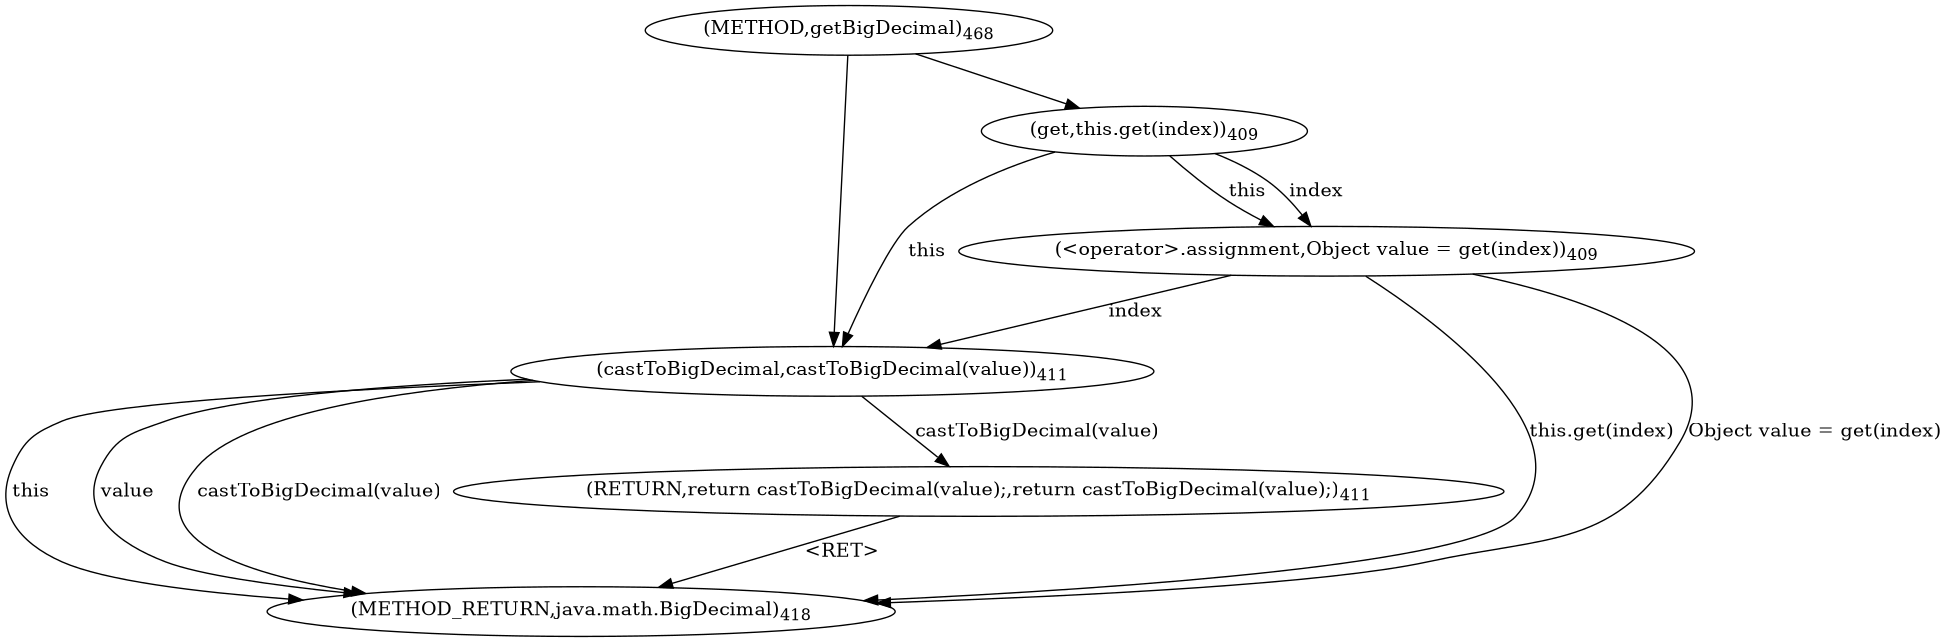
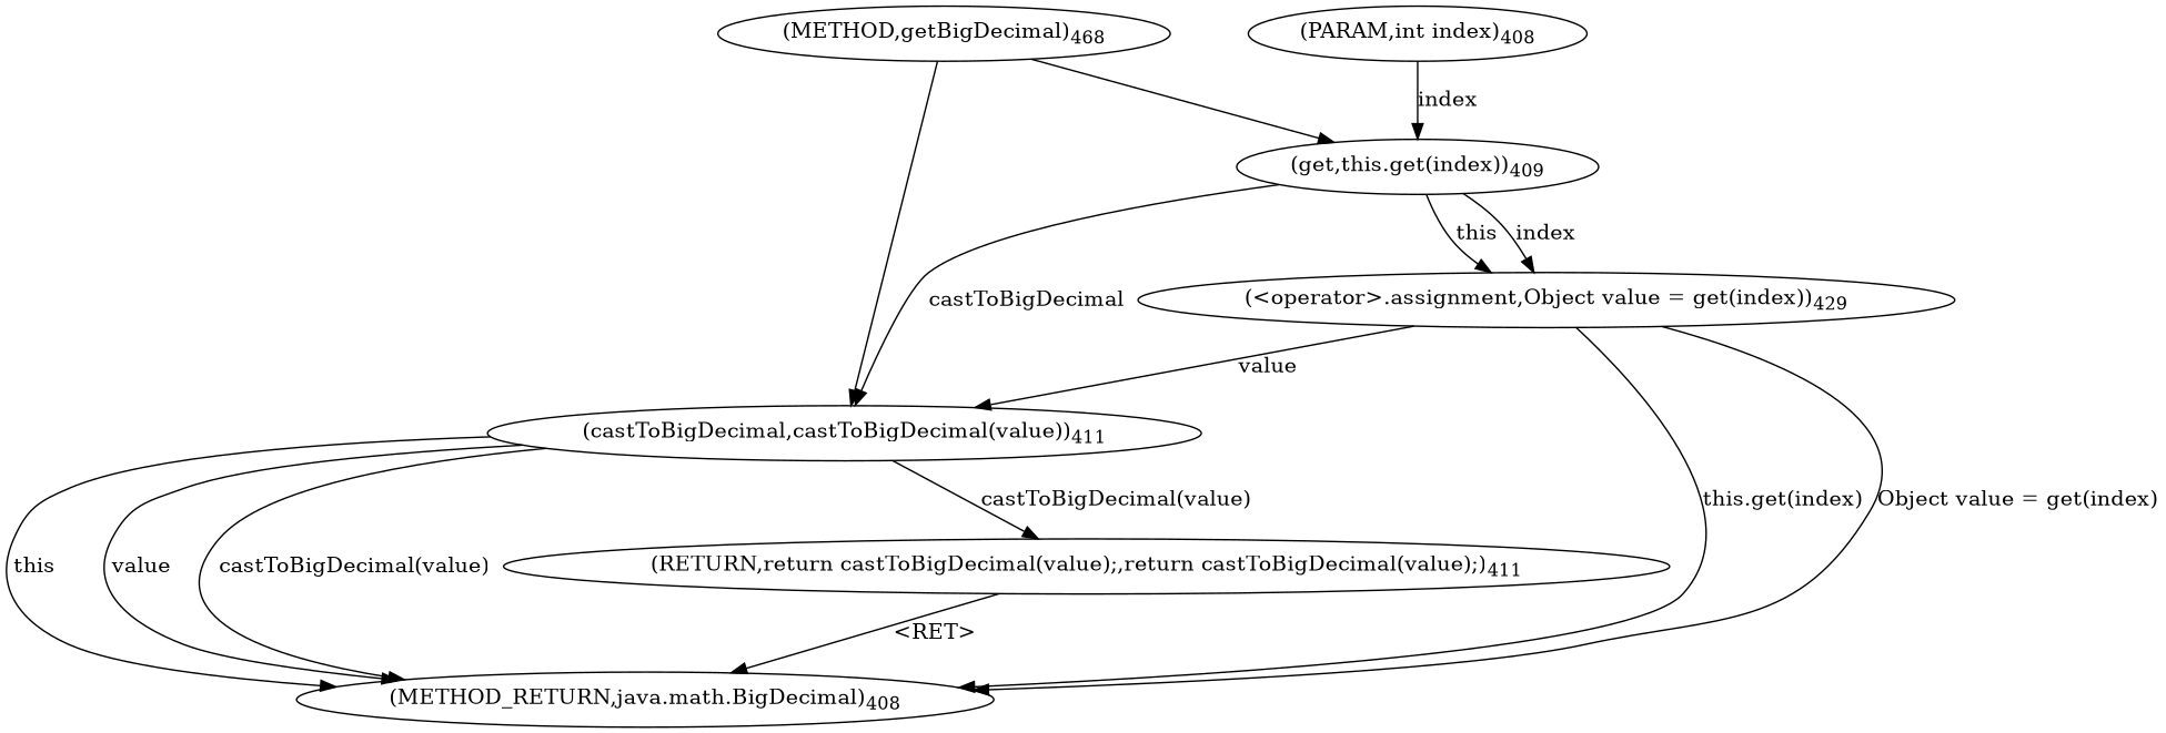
  digraph {
    n1 [label=<(METHOD,getBigDecimal)<SUB>468</SUB>>]
    n2 [label=<(castToBigDecimal,castToBigDecimal(value))<SUB>411</SUB>>]
    n3 [label=<(get,this.get(index))<SUB>409</SUB>>]
-   n5 [label=<(METHOD_RETURN,java.math.BigDecimal)<SUB>418</SUB>>]
+   n4 [label=<(PARAM,int index)<SUB>408</SUB>>]
+   n5 [label=<(METHOD_RETURN,java.math.BigDecimal)<SUB>408</SUB>>]
    n6 [label=<(RETURN,return castToBigDecimal(value);,return castToBigDecimal(value);)<SUB>411</SUB>>]
-   n7 [label=<(&lt;operator&gt;.assignment,Object value = get(index))<SUB>409</SUB>>]
+   n7 [label=<(&lt;operator&gt;.assignment,Object value = get(index))<SUB>429</SUB>>]
    n1 -> n2
    n1 -> n3
    n2 -> n5 [label=this]
    n2 -> n5 [label=value]
    n2 -> n5 [label="castToBigDecimal(value)"]
    n2 -> n6 [label="castToBigDecimal(value)"]
-   n3 -> n2 [label=this]
+   n3 -> n2 [label=castToBigDecimal]
    n3 -> n7 [label=this]
    n3 -> n7 [label=index]
+   n4 -> n3 [label=index]
    n6 -> n5 [label="&lt;RET&gt;"]
-   n7 -> n2 [label=index]
+   n7 -> n2 [label=value]
    n7 -> n5 [label="this.get(index)"]
    n7 -> n5 [label="Object value = get(index)"]
  }
